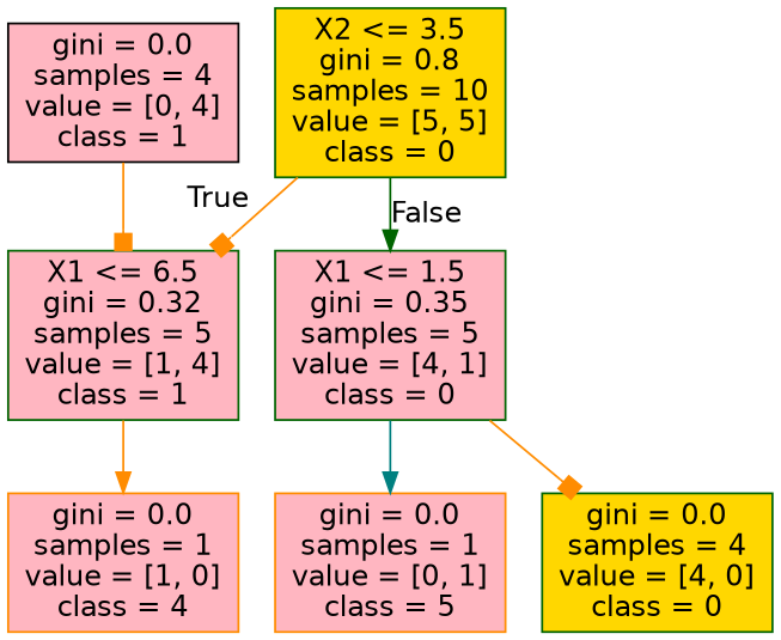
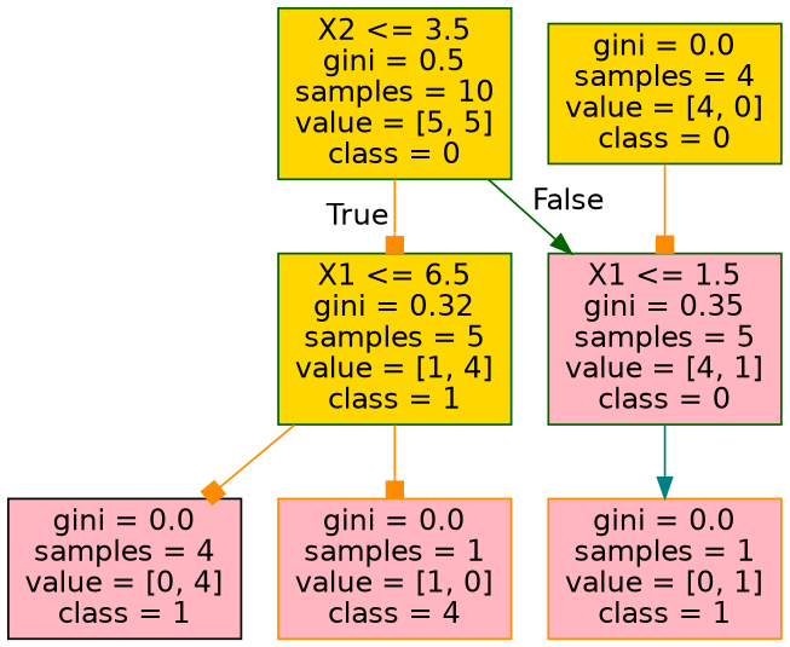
  digraph {
    node [color=darkgreen fillcolor=lightpink fontname=helvetica shape=box style=filled]
    edge [arrowhead=box color=darkorange fontname=helvetica]
-   n1 [fillcolor=gold label="X2 <= 3.5\ngini = 0.8\nsamples = 10\nvalue = [5, 5]\nclass = 0"]
-   n2 [label="X1 <= 6.5\ngini = 0.32\nsamples = 5\nvalue = [1, 4]\nclass = 1"]
+   n1 [fillcolor=gold label="X2 <= 3.5\ngini = 0.5\nsamples = 10\nvalue = [5, 5]\nclass = 0"]
+   n2 [fillcolor=gold label="X1 <= 6.5\ngini = 0.32\nsamples = 5\nvalue = [1, 4]\nclass = 1"]
    n3 [label="X1 <= 1.5\ngini = 0.35\nsamples = 5\nvalue = [4, 1]\nclass = 0"]
    n4 [color=black label="gini = 0.0\nsamples = 4\nvalue = [0, 4]\nclass = 1"]
    n5 [color=darkorange label="gini = 0.0\nsamples = 1\nvalue = [1, 0]\nclass = 4"]
-   n6 [color=darkorange label="gini = 0.0\nsamples = 1\nvalue = [0, 1]\nclass = 5"]
+   n6 [color=darkorange label="gini = 0.0\nsamples = 1\nvalue = [0, 1]\nclass = 1"]
    n7 [fillcolor=gold label="gini = 0.0\nsamples = 4\nvalue = [4, 0]\nclass = 0"]
    n1 -> n2 [headlabel=True labelangle=45 labeldistance=2.5]
    n1 -> n3 [arrowhead=normal color=darkgreen headlabel=False labelangle=-45 labeldistance=2.5]
-   n4 -> n2
-   n2 -> n5 [arrowhead=normal]
+   n2 -> n4
+   n2 -> n5
    n3 -> n6 [arrowhead=normal color=teal]
-   n3 -> n7
+   n7 -> n3
  }
